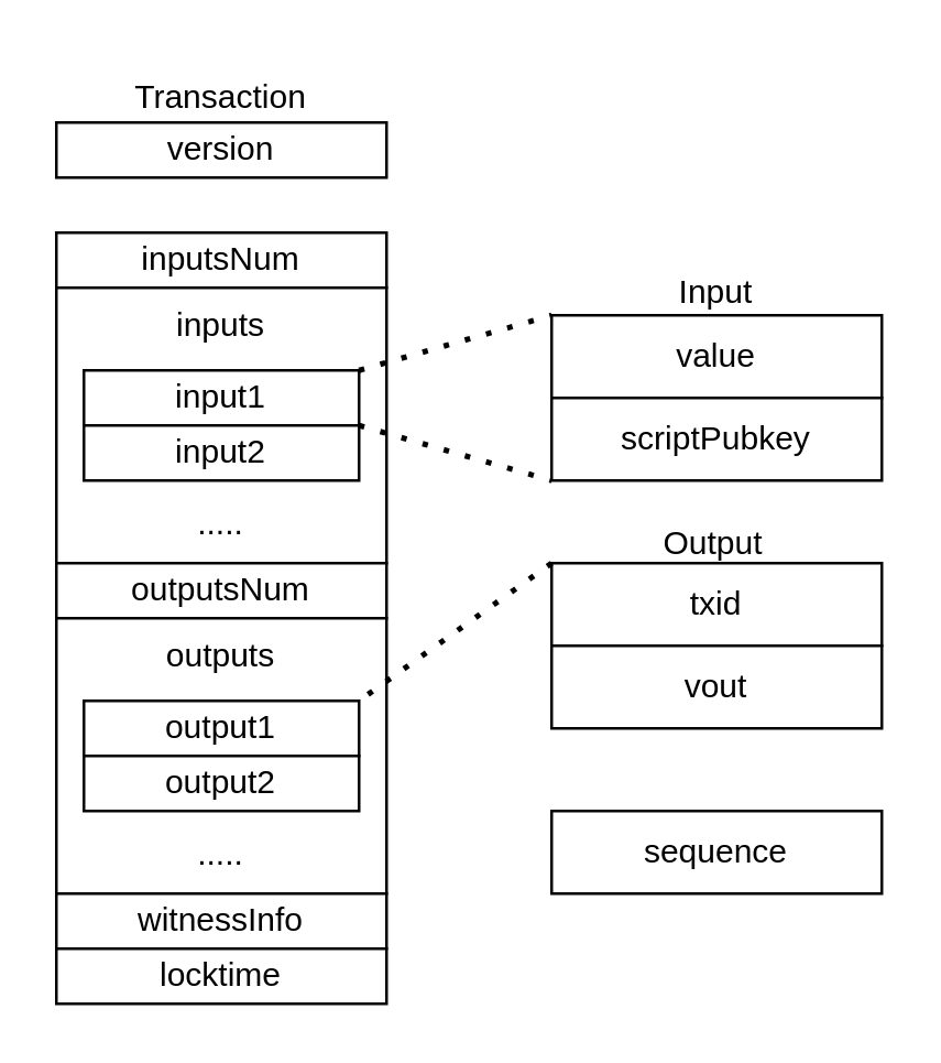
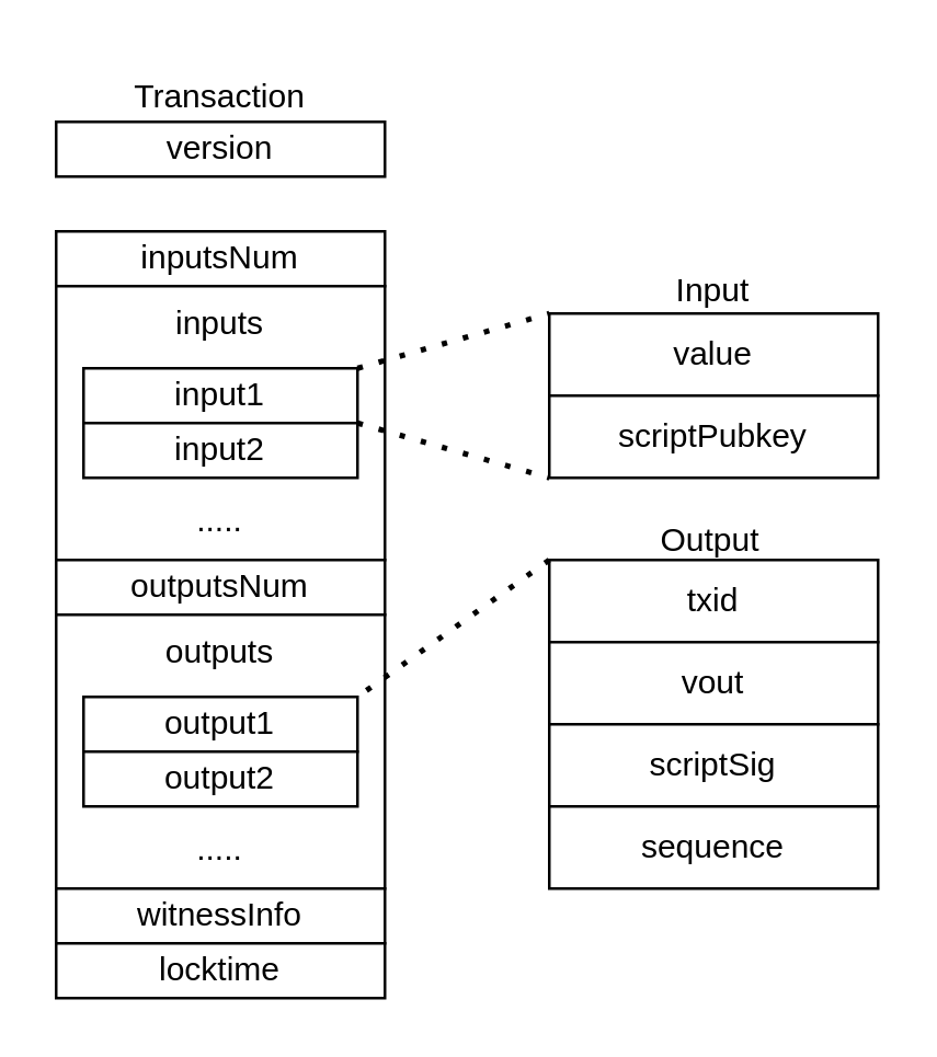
  <mxCell id="0" />
  <mxCell id="1" parent="0" />
  <mxCell id="2" value="version" style="rounded=0;whiteSpace=wrap;html=1;" vertex="1" parent="1"><mxGeometry x="20" y="44" width="120" height="20" as="geometry" /></mxCell>
  <mxCell id="3" value="inputsNum" style="rounded=0;whiteSpace=wrap;html=1;" vertex="1" parent="1"><mxGeometry x="20" y="84" width="120" height="20" as="geometry" /></mxCell>
  <mxCell id="4" value="inputs&lt;br&gt;&lt;br&gt;&lt;br&gt;&lt;br&gt;&lt;br&gt;.....&lt;br&gt;" style="rounded=0;whiteSpace=wrap;html=1;verticalAlign=top;" vertex="1" parent="1"><mxGeometry x="20" y="104" width="120" height="100" as="geometry" /></mxCell>
  <mxCell id="5" value="input1" style="rounded=0;whiteSpace=wrap;html=1;" vertex="1" parent="1"><mxGeometry x="30" y="134" width="100" height="20" as="geometry" /></mxCell>
  <mxCell id="6" value="input2" style="rounded=0;whiteSpace=wrap;html=1;" vertex="1" parent="1"><mxGeometry x="30" y="154" width="100" height="20" as="geometry" /></mxCell>
  <mxCell id="7" value="outputsNum" style="rounded=0;whiteSpace=wrap;html=1;" vertex="1" parent="1"><mxGeometry x="20" y="204" width="120" height="20" as="geometry" /></mxCell>
  <mxCell id="8" value="outputs&lt;br&gt;&lt;br&gt;&lt;br&gt;&lt;br&gt;&lt;br&gt;....." style="rounded=0;whiteSpace=wrap;html=1;verticalAlign=top;" vertex="1" parent="1"><mxGeometry x="20" y="224" width="120" height="100" as="geometry" /></mxCell>
  <mxCell id="9" value="output1" style="rounded=0;whiteSpace=wrap;html=1;" vertex="1" parent="1"><mxGeometry x="30" y="254" width="100" height="20" as="geometry" /></mxCell>
  <mxCell id="10" value="output2" style="rounded=0;whiteSpace=wrap;html=1;" vertex="1" parent="1"><mxGeometry x="30" y="274" width="100" height="20" as="geometry" /></mxCell>
  <mxCell id="11" value="witnessInfo" style="rounded=0;whiteSpace=wrap;html=1;" vertex="1" parent="1"><mxGeometry x="20" y="324" width="120" height="20" as="geometry" /></mxCell>
  <mxCell id="12" value="locktime" style="rounded=0;whiteSpace=wrap;html=1;" vertex="1" parent="1"><mxGeometry x="20" y="344" width="120" height="20" as="geometry" /></mxCell>
  <mxCell id="13" value="value" style="rounded=0;whiteSpace=wrap;html=1;" vertex="1" parent="1"><mxGeometry x="200" y="114" width="120" height="30" as="geometry" /></mxCell>
  <mxCell id="14" value="scriptPubkey" style="rounded=0;whiteSpace=wrap;html=1;" vertex="1" parent="1"><mxGeometry x="200" y="144" width="120" height="30" as="geometry" /></mxCell>
  <mxCell id="15" value="" style="endArrow=none;dashed=1;html=1;dashPattern=1 3;strokeWidth=2;rounded=0;entryX=0;entryY=0;entryDx=0;entryDy=0;exitX=1;exitY=0;exitDx=0;exitDy=0;" edge="1" parent="1" source="5" target="13"><mxGeometry width="50" height="50" relative="1" as="geometry"><mxPoint x="580" y="384" as="sourcePoint" /><mxPoint x="630" y="334" as="targetPoint" /></mxGeometry></mxCell>
  <mxCell id="16" value="" style="endArrow=none;dashed=1;html=1;dashPattern=1 3;strokeWidth=2;rounded=0;exitX=1;exitY=1;exitDx=0;exitDy=0;entryX=0;entryY=1;entryDx=0;entryDy=0;" edge="1" parent="1" source="5" target="14"><mxGeometry width="50" height="50" relative="1" as="geometry"><mxPoint x="160" y="179" as="sourcePoint" /><mxPoint x="210" y="129" as="targetPoint" /></mxGeometry></mxCell>
  <mxCell id="17" value="txid" style="rounded=0;whiteSpace=wrap;html=1;" vertex="1" parent="1"><mxGeometry x="200" y="204" width="120" height="30" as="geometry" /></mxCell>
  <mxCell id="18" value="vout" style="rounded=0;whiteSpace=wrap;html=1;" vertex="1" parent="1"><mxGeometry x="200" y="234" width="120" height="30" as="geometry" /></mxCell>
+ <mxCell id="19" value="scriptSig" style="rounded=0;whiteSpace=wrap;html=1;" vertex="1" parent="1"><mxGeometry x="200" y="264" width="120" height="30" as="geometry" /></mxCell>
  <mxCell id="20" value="sequence" style="rounded=0;whiteSpace=wrap;html=1;" vertex="1" parent="1"><mxGeometry x="200" y="294" width="120" height="30" as="geometry" /></mxCell>
  <mxCell id="21" value="" style="endArrow=none;dashed=1;html=1;dashPattern=1 3;strokeWidth=2;rounded=0;exitX=0;exitY=0;exitDx=0;exitDy=0;entryX=1;entryY=0;entryDx=0;entryDy=0;" edge="1" parent="1" source="17" target="9"><mxGeometry width="50" height="50" relative="1" as="geometry"><mxPoint x="140" y="164" as="sourcePoint" /><mxPoint x="180" y="184" as="targetPoint" /></mxGeometry></mxCell>
  <mxCell id="22" value="Transaction" style="text;html=1;strokeColor=none;fillColor=none;align=center;verticalAlign=middle;whiteSpace=wrap;rounded=0;" vertex="1" parent="1"><mxGeometry x="50" y="20" width="60" height="30" as="geometry" /></mxCell>
  <mxCell id="23" value="Input" style="text;html=1;strokeColor=none;fillColor=none;align=center;verticalAlign=middle;whiteSpace=wrap;rounded=0;" vertex="1" parent="1"><mxGeometry x="230" y="91" width="60" height="30" as="geometry" /></mxCell>
  <mxCell id="24" value="Output" style="text;html=1;strokeColor=none;fillColor=none;align=center;verticalAlign=middle;whiteSpace=wrap;rounded=0;" vertex="1" parent="1"><mxGeometry x="229" y="182" width="60" height="30" as="geometry" /></mxCell>
